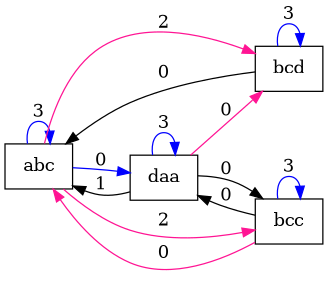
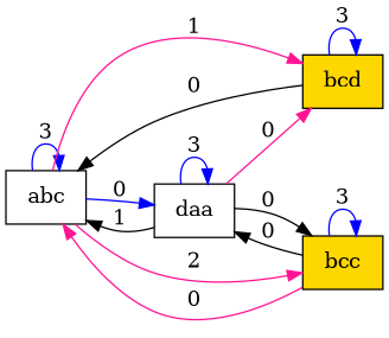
  digraph {
    rankdir=LR
    node [fillcolor=white shape=box style=filled]
    edge [color=blue]
    n1 [label=abc]
-   n2 [label=bcd]
+   n2 [fillcolor=gold label=bcd]
    n3 [label=daa]
-   n4 [label=bcc]
+   n4 [fillcolor=gold label=bcc]
    n1 -> n1 [label=3]
-   n1 -> n2 [color=deeppink label=2]
+   n1 -> n2 [color=deeppink label=1]
    n1 -> n3 [label=0]
    n1 -> n4 [color=deeppink label=2]
    n2 -> n1 [color=black label=0]
    n2 -> n2 [label=3]
    n3 -> n1 [color=black label=1]
    n3 -> n2 [color=deeppink label=0]
    n3 -> n3 [label=3]
    n3 -> n4 [color=black label=0]
    n4 -> n1 [color=deeppink label=0]
    n4 -> n3 [color=black label=0]
    n4 -> n4 [label=3]
  }
